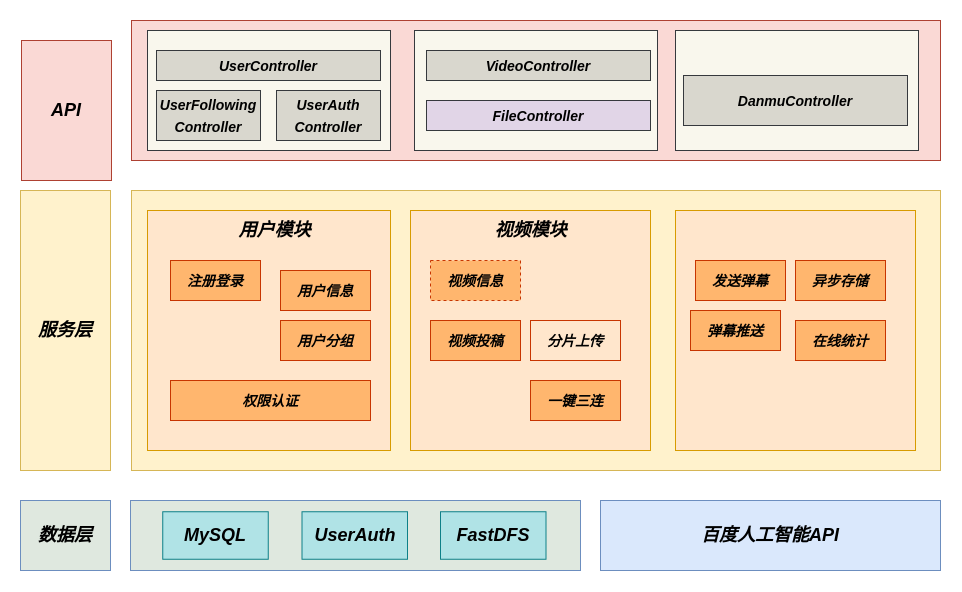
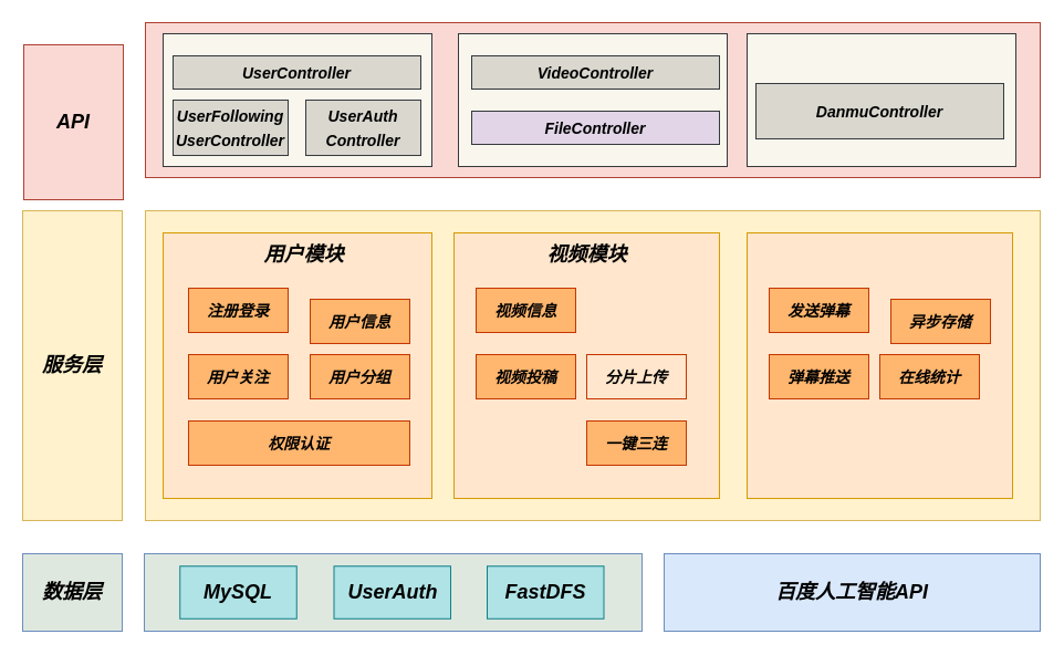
  <mxCell id="0" />
  <mxCell id="1" parent="0" />
  <mxCell id="2" value="" style="rounded=0;whiteSpace=wrap;html=1;fillColor=#DFE8DF;strokeColor=#6c8ebf;sketch=0;glass=0;shadow=0;" parent="1" vertex="1"><mxGeometry x="130" y="500" width="450" height="70" as="geometry" /></mxCell>
  <mxCell id="3" value="&lt;span style=&quot;font-size: 18px;&quot;&gt;&lt;b&gt;&lt;i&gt;数据层&lt;/i&gt;&lt;/b&gt;&lt;/span&gt;" style="rounded=0;whiteSpace=wrap;html=1;fillColor=#DFE8DF;strokeColor=#6c8ebf;sketch=0;" parent="1" vertex="1"><mxGeometry x="20" y="500" width="90" height="70" as="geometry" /></mxCell>
  <mxCell id="4" value="" style="rounded=0;whiteSpace=wrap;html=1;fillColor=#fff2cc;strokeColor=#d6b656;sketch=0;" parent="1" vertex="1"><mxGeometry x="131" y="190" width="809" height="280" as="geometry" /></mxCell>
  <mxCell id="5" value="&lt;b&gt;&lt;font style=&quot;font-size: 18px;&quot;&gt;&lt;i&gt;服务层&lt;/i&gt;&lt;/font&gt;&lt;/b&gt;" style="rounded=0;whiteSpace=wrap;html=1;fillColor=#fff2cc;strokeColor=#d6b656;sketch=0;" parent="1" vertex="1"><mxGeometry x="20" y="190" width="90" height="280" as="geometry" /></mxCell>
  <mxCell id="6" value="" style="rounded=0;whiteSpace=wrap;html=1;fillColor=#fad9d5;strokeColor=#ae4132;sketch=0;glass=0;shadow=0;" parent="1" vertex="1"><mxGeometry x="131" y="20" width="809" height="140" as="geometry" /></mxCell>
  <mxCell id="7" value="&lt;b&gt;&lt;font style=&quot;font-size: 18px;&quot;&gt;&lt;i&gt;API&lt;/i&gt;&lt;/font&gt;&lt;/b&gt;" style="rounded=0;whiteSpace=wrap;html=1;fillColor=#fad9d5;strokeColor=#ae4132;sketch=0;" parent="1" vertex="1"><mxGeometry x="21" y="40" width="90" height="140" as="geometry" /></mxCell>
  <mxCell id="8" value="" style="rounded=0;whiteSpace=wrap;html=1;shadow=0;glass=0;sketch=0;fontSize=18;strokeColor=#d79b00;fillColor=#ffe6cc;" parent="1" vertex="1"><mxGeometry x="147" y="210" width="243" height="240" as="geometry" /></mxCell>
  <mxCell id="9" value="&lt;b&gt;&lt;i&gt;用户模块&lt;/i&gt;&lt;/b&gt;" style="text;html=1;align=center;verticalAlign=middle;resizable=0;points=[];autosize=1;strokeColor=none;fillColor=none;fontSize=18;" parent="1" vertex="1"><mxGeometry x="223.5" y="210" width="100" height="40" as="geometry" /></mxCell>
  <mxCell id="10" value="" style="rounded=0;whiteSpace=wrap;html=1;shadow=0;glass=0;sketch=0;fontSize=18;strokeColor=#d79b00;fillColor=#ffe6cc;" parent="1" vertex="1"><mxGeometry x="410" y="210" width="240" height="240" as="geometry" /></mxCell>
  <mxCell id="11" value="&lt;span style=&quot;font-size: 14px;&quot;&gt;&lt;b&gt;&lt;i&gt;用户信息&lt;/i&gt;&lt;/b&gt;&lt;/span&gt;" style="rounded=0;whiteSpace=wrap;html=1;shadow=0;glass=0;sketch=0;fontSize=18;strokeColor=#C73500;fillColor=#FFB66E;fontColor=#000000;" parent="1" vertex="1"><mxGeometry x="280" y="270" width="90" height="40" as="geometry" /></mxCell>
  <mxCell id="12" value="&lt;b&gt;&lt;i&gt;&lt;font style=&quot;font-size: 14px;&quot;&gt;注册登录&lt;/font&gt;&lt;/i&gt;&lt;/b&gt;" style="rounded=0;whiteSpace=wrap;html=1;shadow=0;glass=0;sketch=0;fontSize=18;strokeColor=#C73500;fillColor=#FFB66E;fontColor=#000000;" parent="1" vertex="1"><mxGeometry x="170" y="260" width="90" height="40" as="geometry" /></mxCell>
+ <mxCell id="13" value="&lt;b&gt;&lt;i&gt;&lt;font style=&quot;font-size: 14px;&quot;&gt;用户关注&lt;/font&gt;&lt;/i&gt;&lt;/b&gt;" style="rounded=0;whiteSpace=wrap;html=1;shadow=0;glass=0;sketch=0;fontSize=18;strokeColor=#C73500;fillColor=#FFB66E;fontColor=#000000;" parent="1" vertex="1"><mxGeometry x="170" y="320" width="90" height="40" as="geometry" /></mxCell>
  <mxCell id="14" value="&lt;b&gt;&lt;i&gt;&lt;font style=&quot;font-size: 14px;&quot;&gt;用户分组&lt;/font&gt;&lt;/i&gt;&lt;/b&gt;" style="rounded=0;whiteSpace=wrap;html=1;shadow=0;glass=0;sketch=0;fontSize=18;strokeColor=#C73500;fillColor=#FFB66E;fontColor=#000000;" parent="1" vertex="1"><mxGeometry x="280" y="320" width="90" height="40" as="geometry" /></mxCell>
  <mxCell id="15" value="&lt;span style=&quot;font-size: 14px;&quot;&gt;&lt;b&gt;&lt;i&gt;权限认证&lt;/i&gt;&lt;/b&gt;&lt;/span&gt;" style="rounded=0;whiteSpace=wrap;html=1;shadow=0;glass=0;sketch=0;fontSize=18;strokeColor=#C73500;fillColor=#FFB66E;fontColor=#000000;" parent="1" vertex="1"><mxGeometry x="170" y="380" width="200" height="40" as="geometry" /></mxCell>
  <mxCell id="16" value="&lt;b&gt;&lt;i&gt;视频模块&lt;/i&gt;&lt;/b&gt;" style="text;html=1;align=center;verticalAlign=middle;resizable=0;points=[];autosize=1;strokeColor=none;fillColor=none;fontSize=18;shadow=0;" parent="1" vertex="1"><mxGeometry x="480" y="210" width="100" height="40" as="geometry" /></mxCell>
- <mxCell id="17" value="&lt;b&gt;&lt;i&gt;&lt;font style=&quot;font-size: 14px;&quot;&gt;视频信息&lt;/font&gt;&lt;/i&gt;&lt;/b&gt;" style="rounded=0;whiteSpace=wrap;html=1;shadow=0;glass=0;sketch=0;fontSize=18;strokeColor=#C73500;fillColor=#FFB66E;fontColor=#000000;dashed=1;" parent="1" vertex="1"><mxGeometry x="430" y="260" width="90" height="40" as="geometry" /></mxCell>
+ <mxCell id="17" value="&lt;b&gt;&lt;i&gt;&lt;font style=&quot;font-size: 14px;&quot;&gt;视频信息&lt;/font&gt;&lt;/i&gt;&lt;/b&gt;" style="rounded=0;whiteSpace=wrap;html=1;shadow=0;glass=0;sketch=0;fontSize=18;strokeColor=#C73500;fillColor=#FFB66E;fontColor=#000000;" parent="1" vertex="1"><mxGeometry x="430" y="260" width="90" height="40" as="geometry" /></mxCell>
  <mxCell id="18" value="&lt;span style=&quot;font-size: 14px;&quot;&gt;&lt;b&gt;&lt;i&gt;视频投稿&lt;/i&gt;&lt;/b&gt;&lt;/span&gt;" style="rounded=0;whiteSpace=wrap;html=1;shadow=0;glass=0;sketch=0;fontSize=18;strokeColor=#C73500;fillColor=#FFB66E;fontColor=#000000;" parent="1" vertex="1"><mxGeometry x="430" y="320" width="90" height="40" as="geometry" /></mxCell>
  <mxCell id="19" value="&lt;span style=&quot;font-size: 14px;&quot;&gt;&lt;b&gt;&lt;i&gt;分片上传&lt;/i&gt;&lt;/b&gt;&lt;/span&gt;" style="rounded=0;whiteSpace=wrap;html=1;shadow=0;glass=0;sketch=0;fontSize=18;strokeColor=#C73500;fillColor=#ffe6cc;fontColor=#000000;" parent="1" vertex="1"><mxGeometry x="530" y="320" width="90" height="40" as="geometry" /></mxCell>
  <mxCell id="20" value="&lt;span style=&quot;font-size: 14px;&quot;&gt;&lt;b&gt;&lt;i&gt;一键三连&lt;/i&gt;&lt;/b&gt;&lt;/span&gt;" style="rounded=0;whiteSpace=wrap;html=1;shadow=0;glass=0;sketch=0;fontSize=18;strokeColor=#C73500;fillColor=#FFB66E;fontColor=#000000;" parent="1" vertex="1"><mxGeometry x="530" y="380" width="90" height="40" as="geometry" /></mxCell>
  <mxCell id="21" value="" style="rounded=0;whiteSpace=wrap;html=1;shadow=0;glass=0;sketch=0;fontSize=18;strokeColor=#d79b00;fillColor=#ffe6cc;" parent="1" vertex="1"><mxGeometry x="675" y="210" width="240" height="240" as="geometry" /></mxCell>
  <mxCell id="22" value="&lt;b&gt;&lt;i&gt;&lt;font style=&quot;font-size: 14px;&quot;&gt;发送弹幕&lt;/font&gt;&lt;/i&gt;&lt;/b&gt;" style="rounded=0;whiteSpace=wrap;html=1;shadow=0;glass=0;sketch=0;fontSize=18;strokeColor=#C73500;fillColor=#FFB66E;fontColor=#000000;" parent="1" vertex="1"><mxGeometry x="695" y="260" width="90" height="40" as="geometry" /></mxCell>
- <mxCell id="23" value="&lt;b&gt;&lt;i&gt;&lt;font style=&quot;font-size: 14px;&quot;&gt;异步存储&lt;/font&gt;&lt;/i&gt;&lt;/b&gt;" style="rounded=0;whiteSpace=wrap;html=1;shadow=0;glass=0;sketch=0;fontSize=18;strokeColor=#C73500;fillColor=#FFB66E;fontColor=#000000;" parent="1" vertex="1"><mxGeometry x="795" y="260" width="90" height="40" as="geometry" /></mxCell>
- <mxCell id="24" value="&lt;span style=&quot;font-size: 14px;&quot;&gt;&lt;b&gt;&lt;i&gt;弹幕推送&lt;/i&gt;&lt;/b&gt;&lt;/span&gt;" style="rounded=0;whiteSpace=wrap;html=1;shadow=0;glass=0;sketch=0;fontSize=18;strokeColor=#C73500;fillColor=#FFB66E;fontColor=#000000;" parent="1" vertex="1"><mxGeometry x="690" y="310" width="90" height="40" as="geometry" /></mxCell>
+ <mxCell id="23" value="&lt;b&gt;&lt;i&gt;&lt;font style=&quot;font-size: 14px;&quot;&gt;异步存储&lt;/font&gt;&lt;/i&gt;&lt;/b&gt;" style="rounded=0;whiteSpace=wrap;html=1;shadow=0;glass=0;sketch=0;fontSize=18;strokeColor=#C73500;fillColor=#FFB66E;fontColor=#000000;" parent="1" vertex="1"><mxGeometry x="805" y="270" width="90" height="40" as="geometry" /></mxCell>
+ <mxCell id="24" value="&lt;span style=&quot;font-size: 14px;&quot;&gt;&lt;b&gt;&lt;i&gt;弹幕推送&lt;/i&gt;&lt;/b&gt;&lt;/span&gt;" style="rounded=0;whiteSpace=wrap;html=1;shadow=0;glass=0;sketch=0;fontSize=18;strokeColor=#C73500;fillColor=#FFB66E;fontColor=#000000;" parent="1" vertex="1"><mxGeometry x="695" y="320" width="90" height="40" as="geometry" /></mxCell>
  <mxCell id="25" value="&lt;span style=&quot;font-size: 14px;&quot;&gt;&lt;b&gt;&lt;i&gt;在线统计&lt;/i&gt;&lt;/b&gt;&lt;/span&gt;" style="rounded=0;whiteSpace=wrap;html=1;shadow=0;glass=0;sketch=0;fontSize=18;strokeColor=#C73500;fillColor=#FFB66E;fontColor=#000000;" parent="1" vertex="1"><mxGeometry x="795" y="320" width="90" height="40" as="geometry" /></mxCell>
  <mxCell id="26" value="&lt;b&gt;&lt;i&gt;FastDFS&lt;/i&gt;&lt;/b&gt;" style="rounded=0;whiteSpace=wrap;html=1;shadow=0;glass=0;sketch=0;fontSize=18;strokeColor=#0e8088;fillColor=#b0e3e6;" parent="1" vertex="1"><mxGeometry x="440" y="511.25" width="105.5" height="47.5" as="geometry" /></mxCell>
  <mxCell id="27" value="&lt;b&gt;&lt;i&gt;MySQL&lt;/i&gt;&lt;/b&gt;" style="rounded=0;whiteSpace=wrap;html=1;shadow=0;glass=0;sketch=0;fontSize=18;strokeColor=#0e8088;fillColor=#b0e3e6;" parent="1" vertex="1"><mxGeometry x="162.25" y="511.25" width="105.5" height="47.5" as="geometry" /></mxCell>
  <mxCell id="28" value="&lt;b&gt;&lt;i&gt;UserAuth&lt;/i&gt;&lt;/b&gt;" style="rounded=0;whiteSpace=wrap;html=1;shadow=0;glass=0;sketch=0;fontSize=18;strokeColor=#0e8088;fillColor=#b0e3e6;" parent="1" vertex="1"><mxGeometry x="301.5" y="511.25" width="105.5" height="47.5" as="geometry" /></mxCell>
  <mxCell id="29" value="&lt;font style=&quot;font-size: 18px;&quot;&gt;&lt;b&gt;&lt;i&gt;百度人工智能API&lt;/i&gt;&lt;/b&gt;&lt;/font&gt;" style="rounded=0;whiteSpace=wrap;html=1;fillColor=#dae8fc;strokeColor=#6c8ebf;sketch=0;glass=0;shadow=0;" parent="1" vertex="1"><mxGeometry x="600" y="500" width="340" height="70" as="geometry" /></mxCell>
  <mxCell id="30" value="" style="rounded=0;whiteSpace=wrap;html=1;shadow=0;glass=0;sketch=0;fontSize=18;fillColor=#f9f7ed;strokeColor=#36393d;" parent="1" vertex="1"><mxGeometry x="147" y="30" width="243" height="120" as="geometry" /></mxCell>
  <mxCell id="31" value="&lt;b&gt;&lt;i&gt;&lt;font style=&quot;font-size: 14px;&quot;&gt;UserController&lt;/font&gt;&lt;/i&gt;&lt;/b&gt;" style="rounded=0;whiteSpace=wrap;html=1;shadow=0;glass=0;sketch=0;fontSize=18;strokeColor=#36393d;fillColor=#D9D7CE;" parent="1" vertex="1"><mxGeometry x="156" y="50" width="224" height="30" as="geometry" /></mxCell>
- <mxCell id="32" value="&lt;b&gt;&lt;i&gt;&lt;font style=&quot;font-size: 14px;&quot;&gt;UserFollowing&lt;br&gt;Controller&lt;/font&gt;&lt;/i&gt;&lt;/b&gt;" style="rounded=0;whiteSpace=wrap;html=1;shadow=0;glass=0;sketch=0;fontSize=18;strokeColor=#36393d;fillColor=#D9D7CE;" parent="1" vertex="1"><mxGeometry x="156" y="90" width="104" height="50" as="geometry" /></mxCell>
+ <mxCell id="32" value="&lt;b&gt;&lt;i&gt;&lt;font style=&quot;font-size: 14px;&quot;&gt;UserFollowing&lt;br&gt;UserController&lt;/font&gt;&lt;/i&gt;&lt;/b&gt;" style="rounded=0;whiteSpace=wrap;html=1;shadow=0;glass=0;sketch=0;fontSize=18;strokeColor=#36393d;fillColor=#D9D7CE;" parent="1" vertex="1"><mxGeometry x="156" y="90" width="104" height="50" as="geometry" /></mxCell>
  <mxCell id="33" value="&lt;b&gt;&lt;i&gt;&lt;font style=&quot;font-size: 14px;&quot;&gt;UserAuth&lt;br&gt;Controller&lt;/font&gt;&lt;/i&gt;&lt;/b&gt;" style="rounded=0;whiteSpace=wrap;html=1;shadow=0;glass=0;sketch=0;fontSize=18;strokeColor=#36393d;fillColor=#D9D7CE;" parent="1" vertex="1"><mxGeometry x="276" y="90" width="104" height="50" as="geometry" /></mxCell>
  <mxCell id="34" value="" style="rounded=0;whiteSpace=wrap;html=1;shadow=0;glass=0;sketch=0;fontSize=18;fillColor=#f9f7ed;strokeColor=#36393d;" parent="1" vertex="1"><mxGeometry x="414" y="30" width="243" height="120" as="geometry" /></mxCell>
  <mxCell id="35" value="&lt;b&gt;&lt;i&gt;&lt;font style=&quot;font-size: 14px;&quot;&gt;VideoController&lt;/font&gt;&lt;/i&gt;&lt;/b&gt;" style="rounded=0;whiteSpace=wrap;html=1;shadow=0;glass=0;sketch=0;fontSize=18;strokeColor=#36393d;fillColor=#D9D7CE;" parent="1" vertex="1"><mxGeometry x="426" y="50" width="224" height="30" as="geometry" /></mxCell>
  <mxCell id="36" value="&lt;b&gt;&lt;i&gt;&lt;font style=&quot;font-size: 14px;&quot;&gt;FileController&lt;/font&gt;&lt;/i&gt;&lt;/b&gt;" style="rounded=0;whiteSpace=wrap;html=1;shadow=0;glass=0;sketch=0;fontSize=18;strokeColor=#36393d;fillColor=#e1d5e7;" parent="1" vertex="1"><mxGeometry x="426" y="100" width="224" height="30" as="geometry" /></mxCell>
  <mxCell id="37" value="" style="rounded=0;whiteSpace=wrap;html=1;shadow=0;glass=0;sketch=0;fontSize=18;fillColor=#f9f7ed;strokeColor=#36393d;" parent="1" vertex="1"><mxGeometry x="675" y="30" width="243" height="120" as="geometry" /></mxCell>
  <mxCell id="38" value="&lt;b&gt;&lt;i&gt;&lt;font style=&quot;font-size: 14px;&quot;&gt;DanmuController&lt;/font&gt;&lt;/i&gt;&lt;/b&gt;" style="rounded=0;whiteSpace=wrap;html=1;shadow=0;glass=0;sketch=0;fontSize=18;strokeColor=#36393d;fillColor=#D9D7CE;" parent="1" vertex="1"><mxGeometry x="683" y="75" width="224" height="50" as="geometry" /></mxCell>
